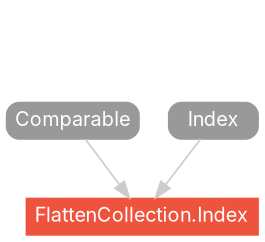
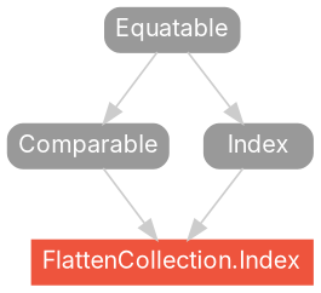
  strict digraph {
    fontname=Inter
    node [color="#999999" fillcolor="#999999" fontcolor=white fontname=Inter fontsize=12 margin="0.07,0.05" shape=box style="filled,rounded"]
    edge [color="#cccccc" fontname=Inter]
    "FlattenCollection.Index" [color="#ee543d" fillcolor="#ee543d" height=0.3 style=filled]
    Comparable [height=0.3]
+   Equatable [height=0.3]
    n4 [height=0.3 label=Index]
    subgraph sub_1 {
      rank=max
      "FlattenCollection.Index"
    }
    Comparable -> "FlattenCollection.Index"
+   Equatable -> Comparable
+   Equatable -> n4
    n4 -> "FlattenCollection.Index"
  }
